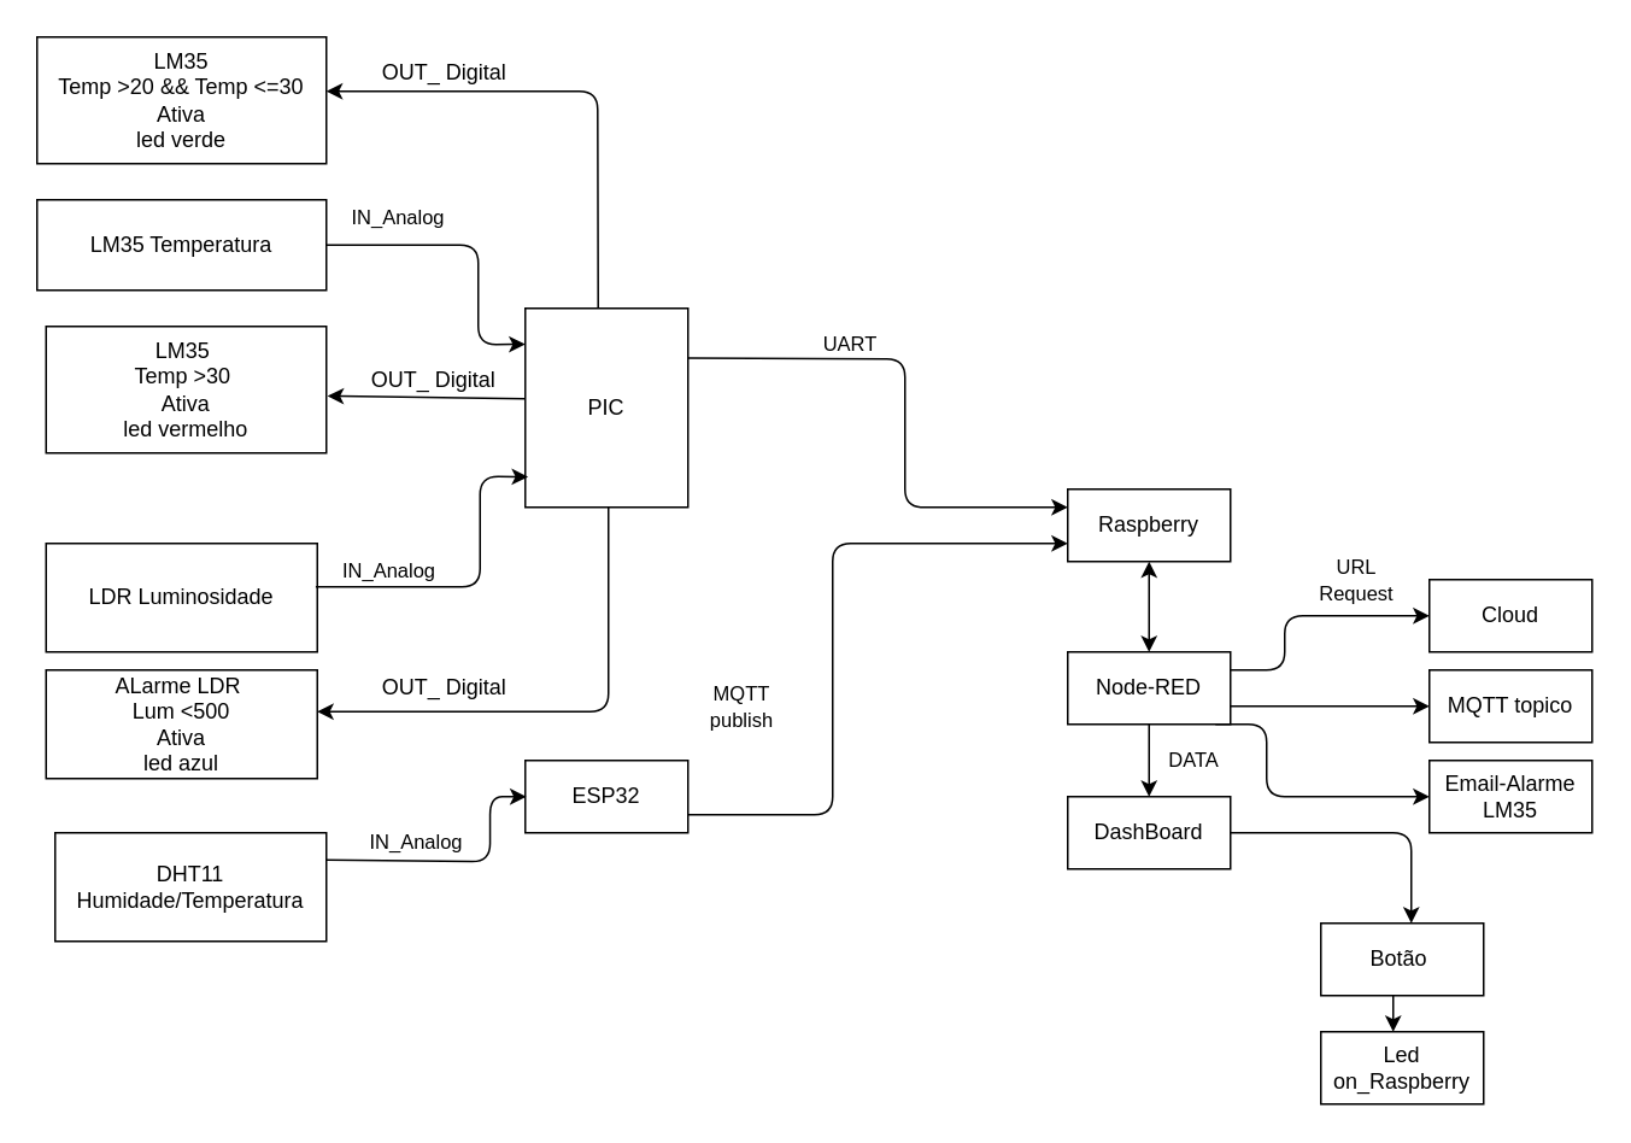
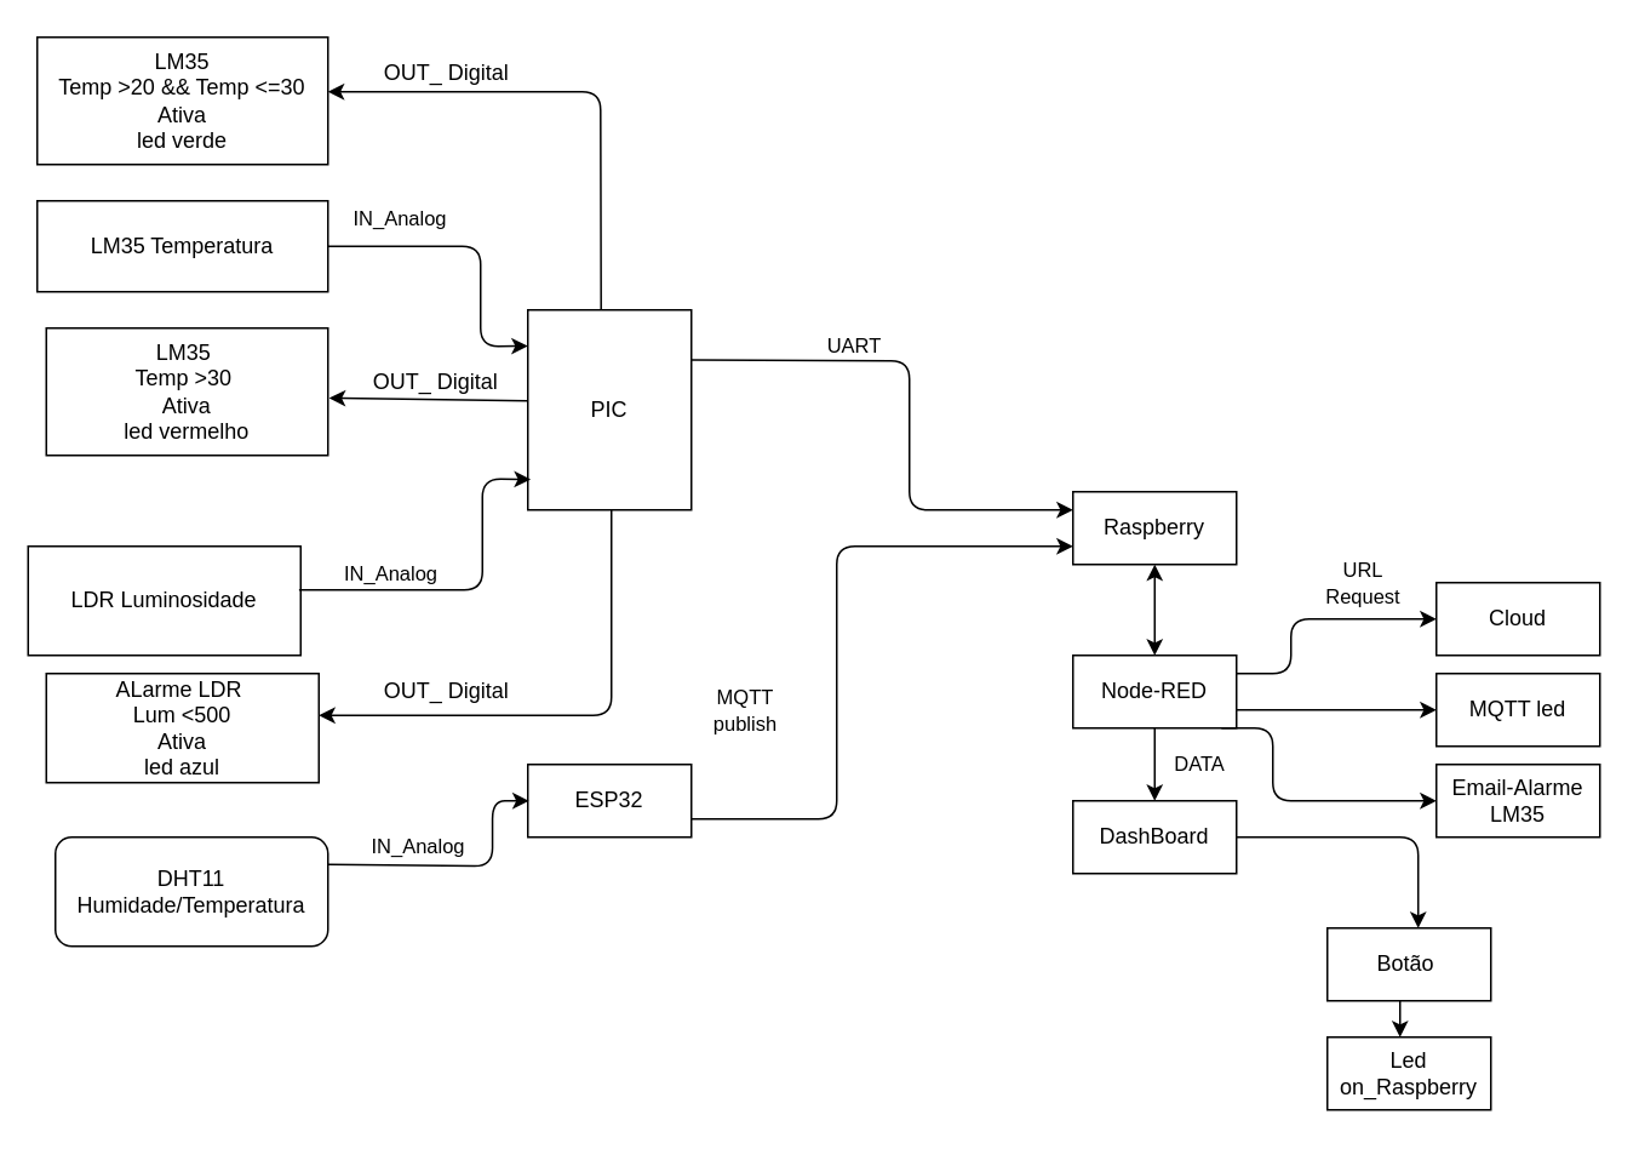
  <mxCell id="0" />
  <mxCell id="1" parent="0" />
  <mxCell id="2" value="PIC" style="rounded=0;whiteSpace=wrap;html=1;" vertex="1" parent="1"><mxGeometry x="290" y="170" width="90" height="110" as="geometry" /></mxCell>
  <mxCell id="3" value="Raspberry" style="rounded=0;whiteSpace=wrap;html=1;" vertex="1" parent="1"><mxGeometry x="590" y="270" width="90" height="40" as="geometry" /></mxCell>
  <mxCell id="4" value="&lt;font style=&quot;font-size: 11px&quot;&gt;UART&lt;/font&gt;" style="text;html=1;strokeColor=none;fillColor=none;align=center;verticalAlign=middle;whiteSpace=wrap;rounded=0;" vertex="1" parent="1"><mxGeometry x="450" y="180" width="40" height="20" as="geometry" /></mxCell>
  <mxCell id="5" value="LM35 Temperatura" style="rounded=0;whiteSpace=wrap;html=1;" vertex="1" parent="1"><mxGeometry x="20" y="110" width="160" height="50" as="geometry" /></mxCell>
- <mxCell id="6" value="LDR Luminosidade" style="rounded=0;whiteSpace=wrap;html=1;" vertex="1" parent="1"><mxGeometry x="25" y="300" width="150" height="60" as="geometry" /></mxCell>
+ <mxCell id="6" value="LDR Luminosidade" style="rounded=0;whiteSpace=wrap;html=1;" vertex="1" parent="1"><mxGeometry x="15" y="300" width="150" height="60" as="geometry" /></mxCell>
  <mxCell id="7" value="" style="endArrow=classic;html=1;exitX=1;exitY=0.5;exitDx=0;exitDy=0;entryX=0;entryY=0.18;entryDx=0;entryDy=0;entryPerimeter=0;" edge="1" parent="1" source="5" target="2"><mxGeometry x="239" y="119.84" width="50" height="50" as="geometry"><mxPoint x="224" y="140" as="sourcePoint" /><mxPoint x="284" y="189.84" as="targetPoint" /><Array as="points"><mxPoint x="264" y="135" /><mxPoint x="264" y="190" /></Array></mxGeometry></mxCell>
  <mxCell id="8" value="&lt;font style=&quot;font-size: 11px&quot;&gt;IN_Analog&lt;/font&gt;" style="text;html=1;strokeColor=none;fillColor=none;align=center;verticalAlign=middle;whiteSpace=wrap;rounded=0;" vertex="1" parent="1"><mxGeometry x="200" y="110" width="40" height="20" as="geometry" /></mxCell>
  <mxCell id="9" value="" style="endArrow=classic;html=1;entryX=0.017;entryY=0.847;entryDx=0;entryDy=0;exitX=0.994;exitY=0.401;exitDx=0;exitDy=0;exitPerimeter=0;entryPerimeter=0;" edge="1" parent="1" source="6" target="2"><mxGeometry width="50" height="50" relative="1" as="geometry"><mxPoint x="245" y="336" as="sourcePoint" /><mxPoint x="285" y="300" as="targetPoint" /><Array as="points"><mxPoint x="265" y="324" /><mxPoint x="265" y="263" /></Array></mxGeometry></mxCell>
  <mxCell id="10" value="&lt;font style=&quot;font-size: 11px&quot;&gt;IN_Analog&lt;/font&gt;" style="text;html=1;strokeColor=none;fillColor=none;align=center;verticalAlign=middle;whiteSpace=wrap;rounded=0;" vertex="1" parent="1"><mxGeometry x="205" y="310" width="20" height="10" as="geometry" /></mxCell>
  <mxCell id="11" style="edgeStyle=orthogonalEdgeStyle;rounded=0;orthogonalLoop=1;jettySize=auto;html=1;exitX=0.5;exitY=1;exitDx=0;exitDy=0;entryX=0.5;entryY=0;entryDx=0;entryDy=0;" edge="1" parent="1" source="12" target="13"><mxGeometry relative="1" as="geometry" /></mxCell>
  <mxCell id="12" value="Node-RED" style="rounded=0;whiteSpace=wrap;html=1;" vertex="1" parent="1"><mxGeometry x="590" y="360" width="90" height="40" as="geometry" /></mxCell>
  <mxCell id="13" value="DashBoard" style="rounded=0;whiteSpace=wrap;html=1;" vertex="1" parent="1"><mxGeometry x="590" y="440" width="90" height="40" as="geometry" /></mxCell>
  <mxCell id="14" value="&lt;font style=&quot;font-size: 11px&quot;&gt;DATA&lt;/font&gt;" style="text;html=1;strokeColor=none;fillColor=none;align=center;verticalAlign=middle;whiteSpace=wrap;rounded=0;" vertex="1" parent="1"><mxGeometry x="640" y="410" width="40" height="20" as="geometry" /></mxCell>
  <mxCell id="15" value="Cloud" style="rounded=0;whiteSpace=wrap;html=1;" vertex="1" parent="1"><mxGeometry x="790" y="320" width="90" height="40" as="geometry" /></mxCell>
- <mxCell id="16" value="DHT11 Humidade/Temperatura" style="rounded=0;whiteSpace=wrap;html=1;" vertex="1" parent="1"><mxGeometry x="30" y="460" width="150" height="60" as="geometry" /></mxCell>
+ <mxCell id="16" value="DHT11 Humidade/Temperatura" style="whiteSpace=wrap;html=1;rounded=1;" vertex="1" parent="1"><mxGeometry x="30" y="460" width="150" height="60" as="geometry" /></mxCell>
  <mxCell id="17" value="ESP32" style="rounded=0;whiteSpace=wrap;html=1;" vertex="1" parent="1"><mxGeometry x="290" y="420" width="90" height="40" as="geometry" /></mxCell>
  <mxCell id="18" value="" style="endArrow=classic;html=1;entryX=0;entryY=0.75;entryDx=0;entryDy=0;exitX=1;exitY=0.25;exitDx=0;exitDy=0;" edge="1" parent="1" source="16"><mxGeometry width="50" height="50" relative="1" as="geometry"><mxPoint x="200" y="476.04" as="sourcePoint" /><mxPoint x="290.54" y="440" as="targetPoint" /><Array as="points"><mxPoint x="270.54" y="476" /><mxPoint x="270.54" y="440" /></Array></mxGeometry></mxCell>
  <mxCell id="19" value="&lt;font style=&quot;font-size: 11px&quot;&gt;IN_Analog&lt;/font&gt;" style="text;html=1;strokeColor=none;fillColor=none;align=center;verticalAlign=middle;whiteSpace=wrap;rounded=0;" vertex="1" parent="1"><mxGeometry x="220" y="460" width="20" height="10" as="geometry" /></mxCell>
  <mxCell id="20" value="" style="endArrow=classic;html=1;exitX=1;exitY=0.75;exitDx=0;exitDy=0;entryX=0;entryY=0.75;entryDx=0;entryDy=0;" edge="1" parent="1" source="17" target="3"><mxGeometry width="50" height="50" relative="1" as="geometry"><mxPoint x="390" y="410" as="sourcePoint" /><mxPoint x="540" y="300" as="targetPoint" /><Array as="points"><mxPoint x="460" y="450" /><mxPoint x="460" y="300" /></Array></mxGeometry></mxCell>
  <mxCell id="21" value="&lt;font style=&quot;font-size: 11px&quot;&gt;MQTT publish&lt;/font&gt;" style="text;html=1;strokeColor=none;fillColor=none;align=center;verticalAlign=middle;whiteSpace=wrap;rounded=0;" vertex="1" parent="1"><mxGeometry x="390" y="380" width="40" height="20" as="geometry" /></mxCell>
  <mxCell id="22" value="&lt;font style=&quot;font-size: 11px&quot;&gt;URL Request&lt;/font&gt;" style="text;html=1;strokeColor=none;fillColor=none;align=center;verticalAlign=middle;whiteSpace=wrap;rounded=0;" vertex="1" parent="1"><mxGeometry x="720" y="300" width="60" height="40" as="geometry" /></mxCell>
- <mxCell id="23" value="MQTT topico" style="rounded=0;whiteSpace=wrap;html=1;" vertex="1" parent="1"><mxGeometry x="790" y="370" width="90" height="40" as="geometry" /></mxCell>
+ <mxCell id="23" value="MQTT led" style="rounded=0;whiteSpace=wrap;html=1;" vertex="1" parent="1"><mxGeometry x="790" y="370" width="90" height="40" as="geometry" /></mxCell>
  <mxCell id="24" value="" style="endArrow=classic;html=1;exitX=1;exitY=0.75;exitDx=0;exitDy=0;entryX=0;entryY=0.5;entryDx=0;entryDy=0;" edge="1" parent="1" source="12" target="23"><mxGeometry width="50" height="50" relative="1" as="geometry"><mxPoint x="700" y="400" as="sourcePoint" /><mxPoint x="780" y="390" as="targetPoint" /><Array as="points"><mxPoint x="720" y="390" /></Array></mxGeometry></mxCell>
  <mxCell id="25" value="" style="endArrow=classic;html=1;exitX=1;exitY=0.25;exitDx=0;exitDy=0;" edge="1" parent="1" source="2"><mxGeometry width="50" height="50" relative="1" as="geometry"><mxPoint x="430" y="250" as="sourcePoint" /><mxPoint x="590" y="280" as="targetPoint" /><Array as="points"><mxPoint x="500" y="198" /><mxPoint x="500" y="280" /></Array></mxGeometry></mxCell>
  <mxCell id="26" value="ALarme LDR&amp;nbsp;&lt;br&gt;Lum &amp;lt;500&lt;br&gt;Ativa&lt;br&gt;led azul" style="rounded=0;whiteSpace=wrap;html=1;" vertex="1" parent="1"><mxGeometry x="25" y="370" width="150" height="60" as="geometry" /></mxCell>
  <mxCell id="27" value="" style="endArrow=classic;html=1;" edge="1" parent="1"><mxGeometry width="50" height="50" relative="1" as="geometry"><mxPoint x="336" y="280" as="sourcePoint" /><mxPoint x="175" y="393" as="targetPoint" /><Array as="points"><mxPoint x="336" y="393" /></Array></mxGeometry></mxCell>
  <mxCell id="28" value="OUT_ Digital" style="text;html=1;align=center;verticalAlign=middle;resizable=0;points=[];autosize=1;" vertex="1" parent="1"><mxGeometry x="200" y="370" width="90" height="20" as="geometry" /></mxCell>
  <mxCell id="29" value="" style="endArrow=classic;startArrow=classic;html=1;exitX=0.5;exitY=0;exitDx=0;exitDy=0;" edge="1" parent="1" source="12" target="3"><mxGeometry width="50" height="50" relative="1" as="geometry"><mxPoint x="570" y="380" as="sourcePoint" /><mxPoint x="620" y="330" as="targetPoint" /></mxGeometry></mxCell>
  <mxCell id="30" value="" style="endArrow=classic;html=1;exitX=1;exitY=0.25;exitDx=0;exitDy=0;" edge="1" parent="1" source="12"><mxGeometry width="50" height="50" relative="1" as="geometry"><mxPoint x="690" y="370" as="sourcePoint" /><mxPoint x="790" y="340" as="targetPoint" /><Array as="points"><mxPoint x="710" y="370" /><mxPoint x="710" y="340" /></Array></mxGeometry></mxCell>
  <mxCell id="31" value="&amp;nbsp;LM35&amp;nbsp;&lt;br&gt;Temp &amp;gt;20 &amp;amp;&amp;amp; Temp &amp;lt;=30&lt;br&gt;Ativa&lt;br&gt;led verde" style="rounded=0;whiteSpace=wrap;html=1;" vertex="1" parent="1"><mxGeometry x="20" width="160" height="70" as="geometry" y="20" /></mxCell>
  <mxCell id="32" value="LM35&amp;nbsp;&lt;br&gt;Temp &amp;gt;30&amp;nbsp;&lt;br&gt;Ativa&lt;br&gt;led vermelho" style="rounded=0;whiteSpace=wrap;html=1;" vertex="1" parent="1"><mxGeometry x="25" y="180" width="155" height="70" as="geometry" /></mxCell>
  <mxCell id="33" value="" style="endArrow=classic;html=1;entryX=1.004;entryY=0.549;entryDx=0;entryDy=0;entryPerimeter=0;" edge="1" parent="1" target="32"><mxGeometry width="50" height="50" relative="1" as="geometry"><mxPoint x="290" y="220" as="sourcePoint" /><mxPoint x="180" y="190" as="targetPoint" /></mxGeometry></mxCell>
  <mxCell id="34" value="OUT_ Digital" style="text;html=1;align=center;verticalAlign=middle;resizable=0;points=[];autosize=1;" vertex="1" parent="1"><mxGeometry x="193.5" y="200" width="90" height="20" as="geometry" /></mxCell>
  <mxCell id="35" value="" style="endArrow=classic;html=1;exitX=0.448;exitY=0.001;exitDx=0;exitDy=0;exitPerimeter=0;" edge="1" parent="1" source="2"><mxGeometry width="50" height="50" relative="1" as="geometry"><mxPoint x="330" y="167" as="sourcePoint" /><mxPoint x="180" y="50" as="targetPoint" /><Array as="points"><mxPoint x="330" y="50" /></Array></mxGeometry></mxCell>
  <mxCell id="36" value="OUT_ Digital" style="text;html=1;align=center;verticalAlign=middle;resizable=0;points=[];autosize=1;" vertex="1" parent="1"><mxGeometry x="200" y="30" width="90" height="20" as="geometry" /></mxCell>
  <mxCell id="37" value="Botão&amp;nbsp;" style="rounded=0;whiteSpace=wrap;html=1;" vertex="1" parent="1"><mxGeometry x="730" y="510" width="90" height="40" as="geometry" /></mxCell>
  <mxCell id="38" value="" style="endArrow=classic;html=1;" edge="1" parent="1"><mxGeometry width="50" height="50" relative="1" as="geometry"><mxPoint x="680" y="460" as="sourcePoint" /><mxPoint x="780" y="510" as="targetPoint" /><Array as="points"><mxPoint x="780" y="460" /></Array></mxGeometry></mxCell>
  <mxCell id="39" value="Led on_Raspberry" style="rounded=0;whiteSpace=wrap;html=1;" vertex="1" parent="1"><mxGeometry x="730" y="570" width="90" height="40" as="geometry" /></mxCell>
  <mxCell id="40" value="Email-Alarme LM35" style="rounded=0;whiteSpace=wrap;html=1;" vertex="1" parent="1"><mxGeometry x="790" y="420" width="90" height="40" as="geometry" /></mxCell>
  <mxCell id="41" value="" style="endArrow=classic;html=1;entryX=0;entryY=0.5;entryDx=0;entryDy=0;" edge="1" parent="1" target="40"><mxGeometry width="50" height="50" relative="1" as="geometry"><mxPoint x="690" y="400" as="sourcePoint" /><mxPoint x="760" y="390" as="targetPoint" /><Array as="points"><mxPoint x="680" y="400" /><mxPoint x="670" y="400" /><mxPoint x="700" y="400" /><mxPoint x="700" y="440" /></Array></mxGeometry></mxCell>
  <mxCell id="42" value="" style="endArrow=classic;html=1;" edge="1" parent="1"><mxGeometry width="50" height="50" relative="1" as="geometry"><mxPoint x="770" y="550" as="sourcePoint" /><mxPoint x="770" y="570" as="targetPoint" /></mxGeometry></mxCell>
